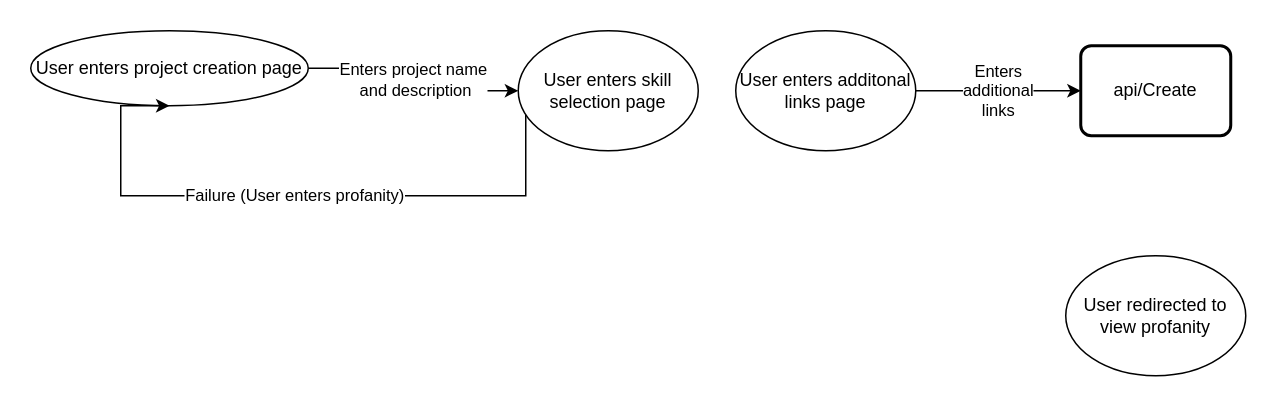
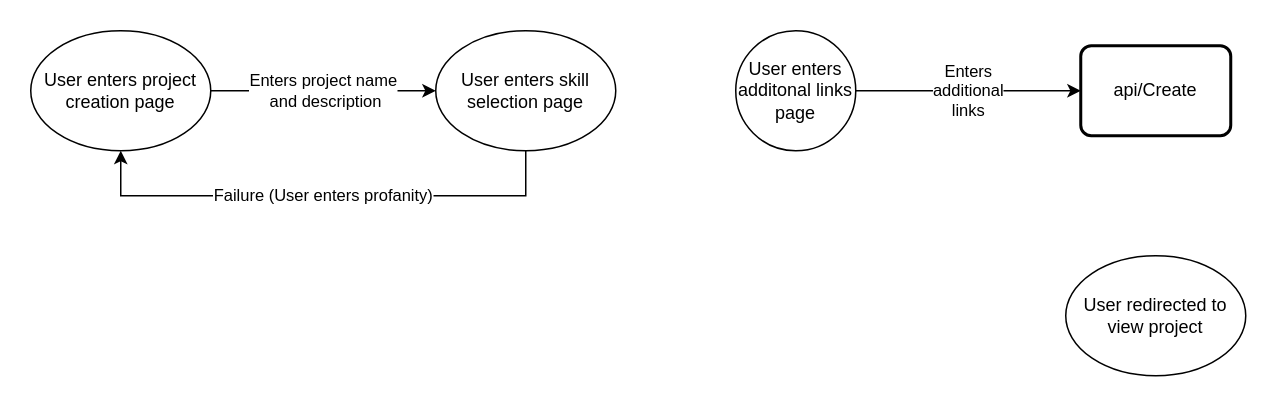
  <mxCell id="0" />
  <mxCell id="1" parent="0" />
  <mxCell id="2" value="&lt;div&gt;Enters project name&lt;br&gt;&lt;/div&gt;&amp;nbsp;and description" style="edgeStyle=orthogonalEdgeStyle;rounded=0;orthogonalLoop=1;jettySize=auto;html=1;" edge="1" parent="1" source="3" target="5"><mxGeometry relative="1" as="geometry" /></mxCell>
- <mxCell id="3" value="User enters project creation page" style="ellipse;whiteSpace=wrap;html=1;" vertex="1" parent="1"><mxGeometry x="20" y="20" width="185" height="50" as="geometry" /></mxCell>
+ <mxCell id="3" value="User enters project creation page" style="ellipse;whiteSpace=wrap;html=1;" vertex="1" parent="1"><mxGeometry width="120" height="80" as="geometry" x="20" y="20" /></mxCell>
  <mxCell id="4" value="Failure (User enters profanity)" style="edgeStyle=orthogonalEdgeStyle;rounded=0;orthogonalLoop=1;jettySize=auto;html=1;entryX=0.5;entryY=1;entryDx=0;entryDy=0;" edge="1" parent="1" source="5" target="3"><mxGeometry relative="1" as="geometry"><Array as="points"><mxPoint x="350" y="130" /><mxPoint x="80" y="130" /></Array></mxGeometry></mxCell>
- <mxCell id="5" value="User enters skill selection page" style="ellipse;whiteSpace=wrap;html=1;" vertex="1" parent="1"><mxGeometry x="345" y="20" width="120" height="80" as="geometry" /></mxCell>
+ <mxCell id="5" value="User enters skill selection page" style="ellipse;whiteSpace=wrap;html=1;" vertex="1" parent="1"><mxGeometry x="290" width="120" height="80" as="geometry" y="20" /></mxCell>
  <mxCell id="6" value="&lt;div&gt;Enters&lt;/div&gt;&lt;div&gt;additional&lt;/div&gt;&lt;div&gt;links&lt;br&gt;&lt;/div&gt;" style="edgeStyle=orthogonalEdgeStyle;rounded=0;orthogonalLoop=1;jettySize=auto;html=1;entryX=0;entryY=0.5;entryDx=0;entryDy=0;" edge="1" parent="1" source="7" target="8"><mxGeometry relative="1" as="geometry"><mxPoint x="690" y="60" as="targetPoint" /></mxGeometry></mxCell>
- <mxCell id="7" value="User enters additonal links page" style="ellipse;whiteSpace=wrap;html=1;" vertex="1" parent="1"><mxGeometry x="490" width="120" height="80" as="geometry" y="20" /></mxCell>
+ <mxCell id="7" value="User enters additonal links page" style="ellipse;whiteSpace=wrap;html=1;" vertex="1" parent="1"><mxGeometry x="490" y="20" width="80" height="80" as="geometry" /></mxCell>
  <mxCell id="8" value="api/Create" style="rounded=1;whiteSpace=wrap;html=1;absoluteArcSize=1;arcSize=14;strokeWidth=2;" vertex="1" parent="1"><mxGeometry x="720" y="30" width="100" height="60" as="geometry" /></mxCell>
- <mxCell id="9" value="User redirected to view profanity" style="ellipse;whiteSpace=wrap;html=1;" vertex="1" parent="1"><mxGeometry x="710" y="170" width="120" height="80" as="geometry" /></mxCell>
+ <mxCell id="9" value="User redirected to view project" style="ellipse;whiteSpace=wrap;html=1;" vertex="1" parent="1"><mxGeometry x="710" y="170" width="120" height="80" as="geometry" /></mxCell>
